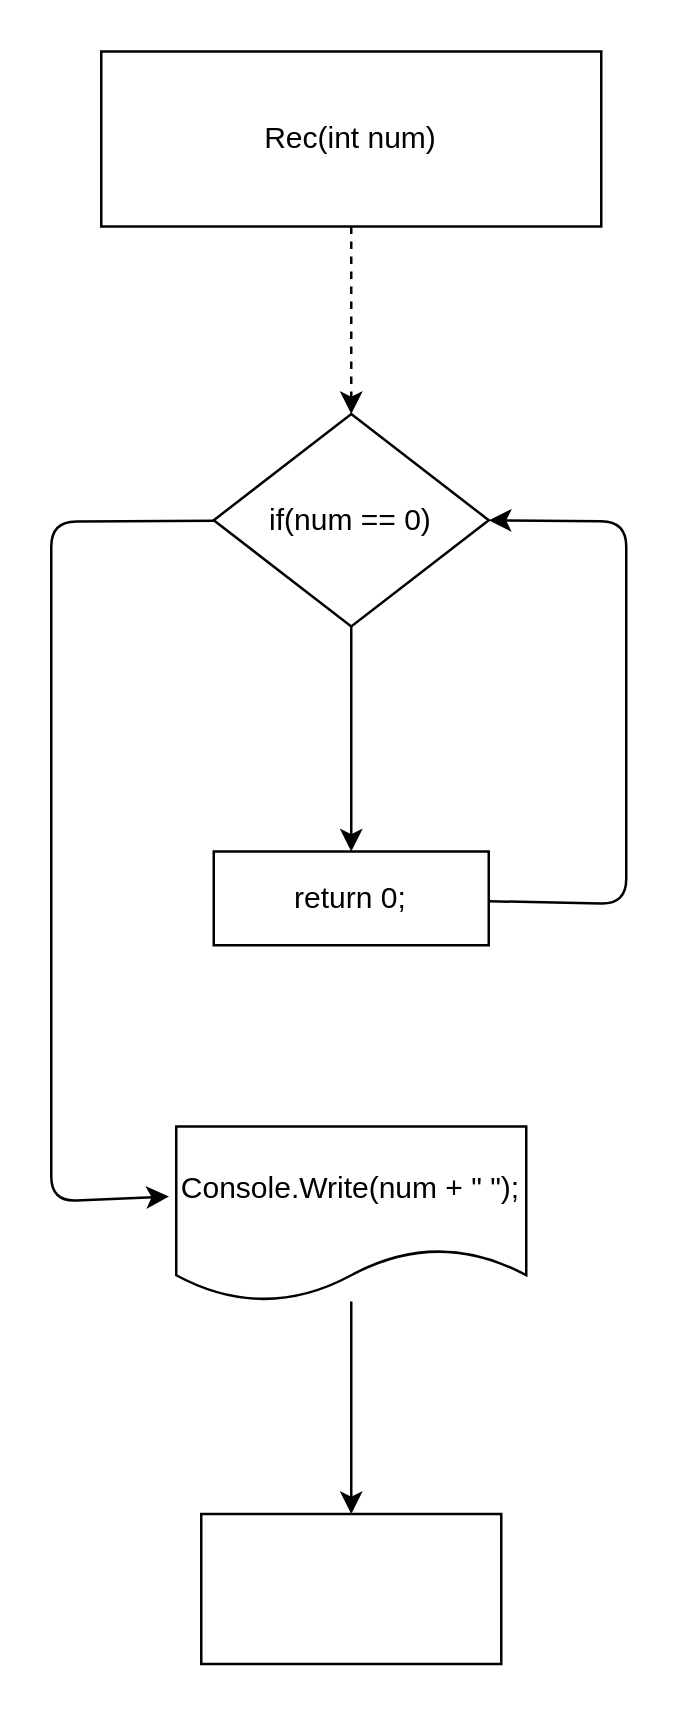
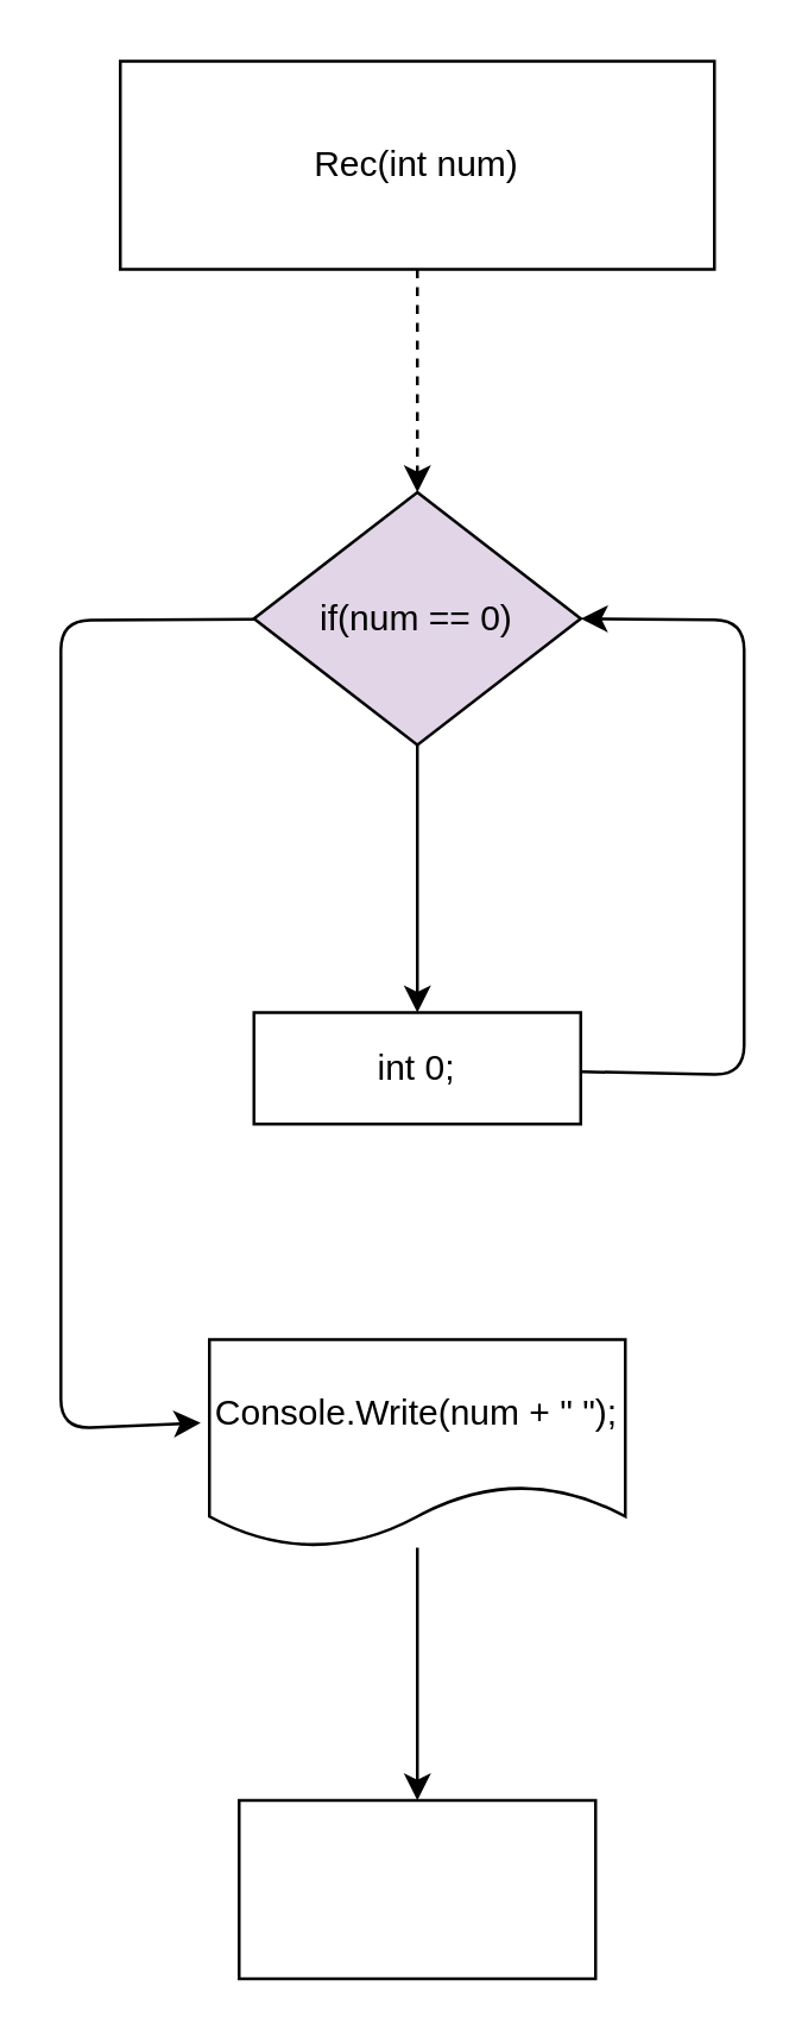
  <mxCell id="0" />
  <mxCell id="1" parent="0" />
  <mxCell id="2" value="" style="edgeStyle=none;html=1;dashed=1;" edge="1" parent="1" source="3" target="6"><mxGeometry relative="1" as="geometry" /></mxCell>
  <mxCell id="3" value="Rec(int num)" style="whiteSpace=wrap;html=1;rounded=0;" vertex="1" parent="1"><mxGeometry x="40" y="20" width="200" height="70" as="geometry" /></mxCell>
  <mxCell id="4" value="" style="edgeStyle=none;html=1;" edge="1" parent="1" source="6" target="8"><mxGeometry relative="1" as="geometry" /></mxCell>
  <mxCell id="5" style="edgeStyle=none;html=1;entryX=-0.021;entryY=0.4;entryDx=0;entryDy=0;entryPerimeter=0;" edge="1" parent="1" source="6" target="10"><mxGeometry relative="1" as="geometry"><mxPoint x="69" y="472" as="targetPoint" /><Array as="points"><mxPoint x="20" y="208" /><mxPoint x="20" y="480" /></Array></mxGeometry></mxCell>
- <mxCell id="6" value="if(num == 0)" style="rhombus;whiteSpace=wrap;html=1;" vertex="1" parent="1"><mxGeometry x="85" y="165" width="110" height="85" as="geometry" /></mxCell>
+ <mxCell id="6" value="if(num == 0)" style="rhombus;whiteSpace=wrap;html=1;fillColor=#e1d5e7;" vertex="1" parent="1"><mxGeometry x="85" y="165" width="110" height="85" as="geometry" /></mxCell>
  <mxCell id="7" style="edgeStyle=none;html=1;entryX=1;entryY=0.5;entryDx=0;entryDy=0;" edge="1" parent="1" source="8" target="6"><mxGeometry relative="1" as="geometry"><Array as="points"><mxPoint x="250" y="361" /><mxPoint x="250" y="208" /></Array></mxGeometry></mxCell>
- <mxCell id="8" value="return 0;" style="whiteSpace=wrap;html=1;" vertex="1" parent="1"><mxGeometry x="85" y="340" width="110" height="37.5" as="geometry" /></mxCell>
+ <mxCell id="8" value="int 0;" style="whiteSpace=wrap;html=1;" vertex="1" parent="1"><mxGeometry x="85" y="340" width="110" height="37.5" as="geometry" /></mxCell>
  <mxCell id="9" value="" style="edgeStyle=none;html=1;" edge="1" parent="1" source="10" target="11"><mxGeometry relative="1" as="geometry" /></mxCell>
  <mxCell id="10" value="Console.Write(num + &quot; &quot;);" style="shape=document;whiteSpace=wrap;html=1;boundedLbl=1;" vertex="1" parent="1"><mxGeometry x="70" y="450" width="140" height="70" as="geometry" /></mxCell>
  <mxCell id="11" value="" style="whiteSpace=wrap;html=1;" vertex="1" parent="1"><mxGeometry x="80" y="605" width="120" height="60" as="geometry" /></mxCell>
